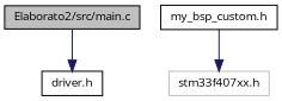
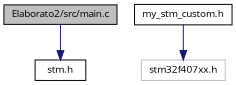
  digraph {
    fontname="Open Sans"
    node [color=black fillcolor=white fontname="Open Sans" fontsize=10 shape=record style=filled]
    edge [color=midnightblue fontname="Open Sans" fontsize=10 labelfontname=Helvetica labelfontsize=10 style=solid]
    n1 [fillcolor=grey75 fontcolor=black height=0.2 label="Elaborato2/src/main.c" width=0.4]
-   n2 [height=0.2 label="driver.h" width=0.4]
-   n3 [height=0.2 label="my_bsp_custom.h" width=0.4]
-   n4 [color=grey75 height=0.2 label="stm33f407xx.h" width=0.4]
+   n2 [height=0.2 label="stm.h" width=0.4]
+   n3 [height=0.2 label="my_stm_custom.h" width=0.4]
+   n4 [color=grey75 height=0.2 label="stm32f407xx.h" width=0.4]
    n1 -> n2
    n3 -> n4
  }
